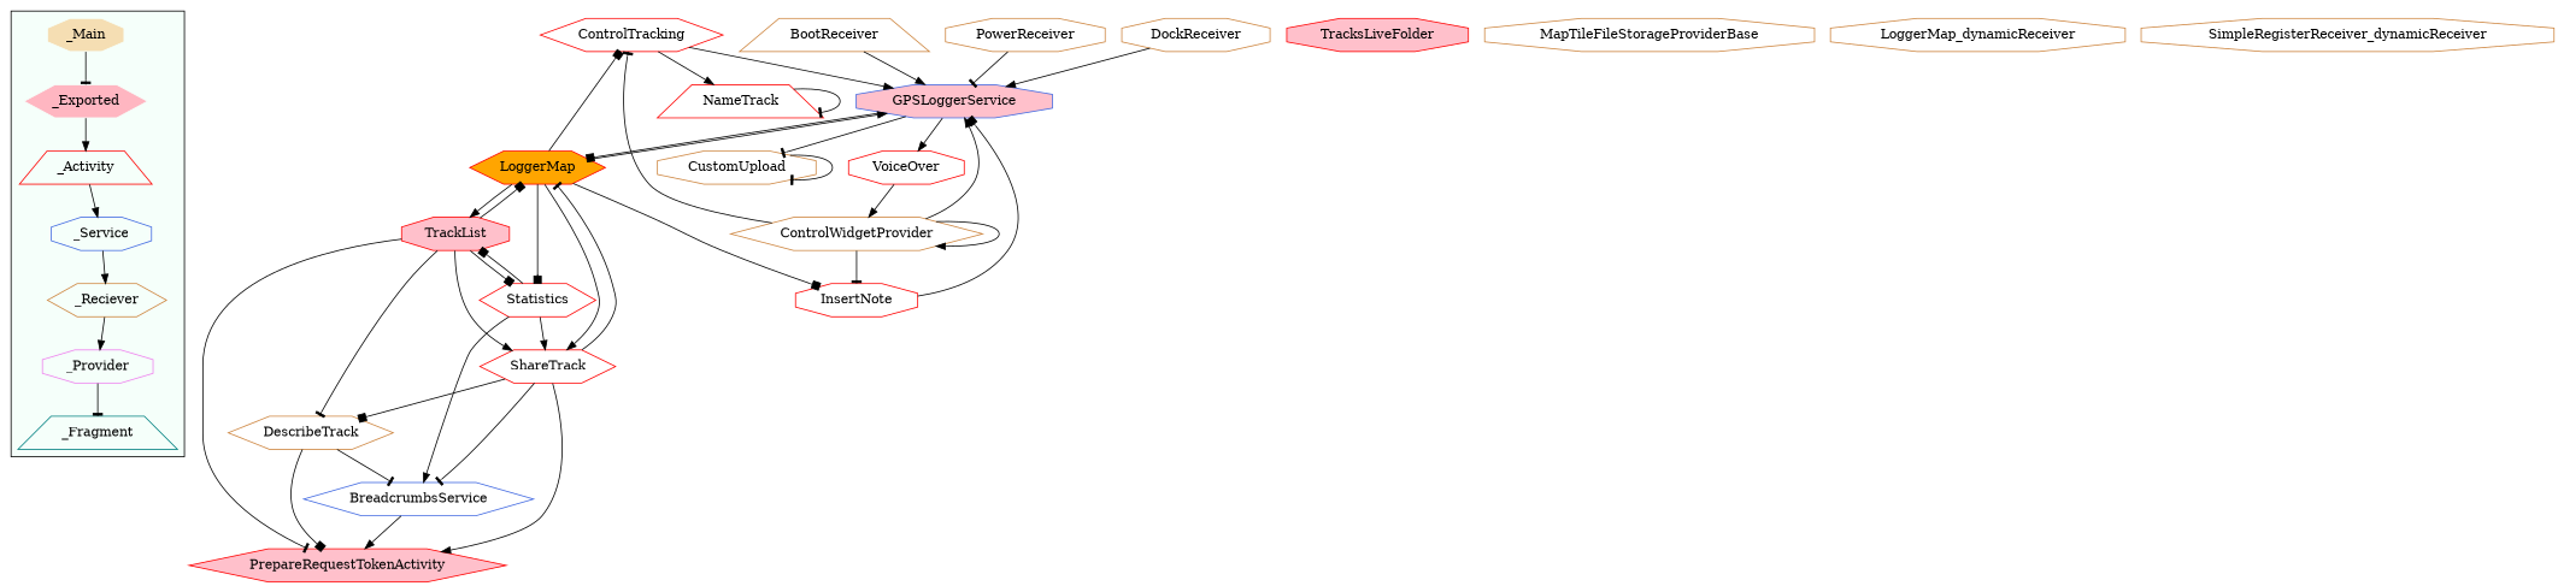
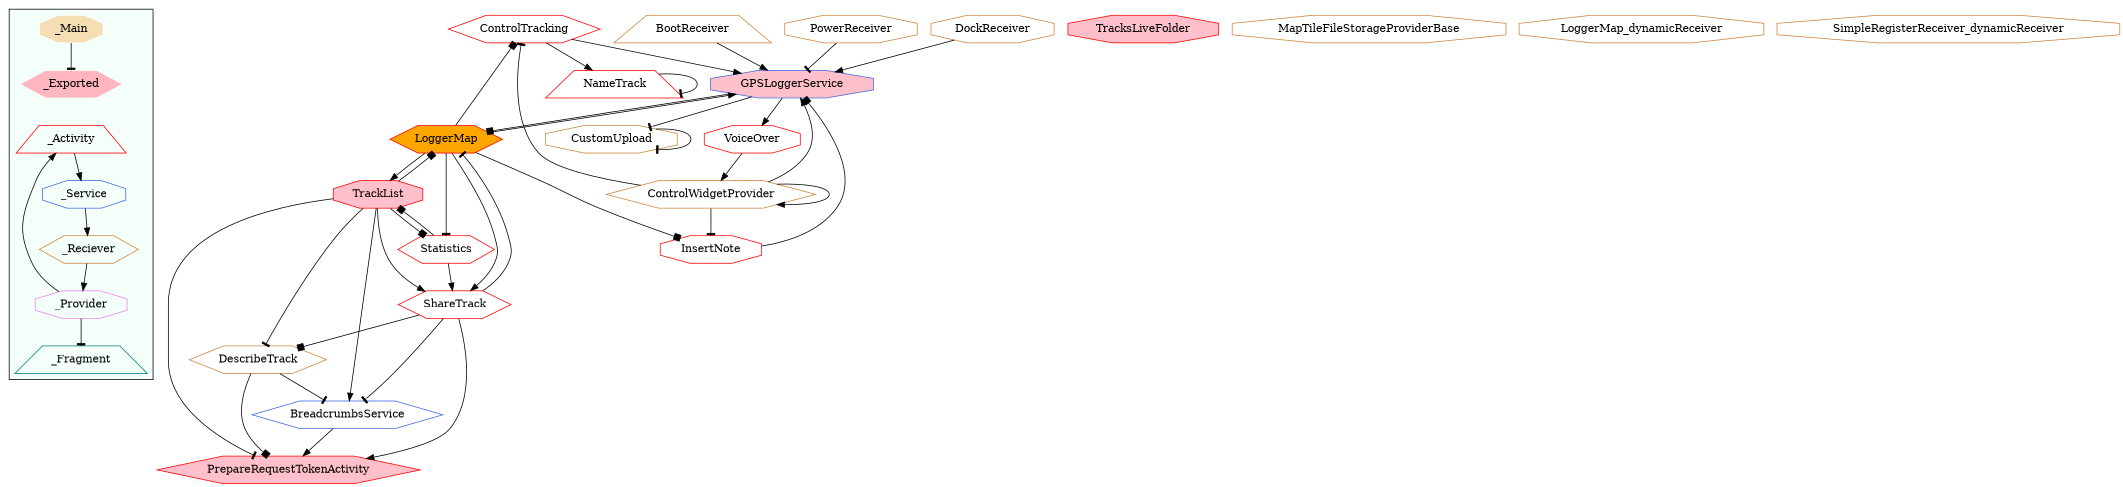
  digraph {
    node [color=red shape=octagon]
    edge [arrowhead=normal]
    _Activity [shape=trapezium]
    _Service [color=royalblue]
    _Reciever [color=peru shape=hexagon]
    _Provider [color=violet]
    _Fragment [color=teal shape=trapezium]
    _Main [color=mintcream fillcolor=wheat style=filled]
    _Exported [color=mintcream fillcolor=lightpink shape=hexagon style=filled]
    NameTrack [shape=trapezium]
    LoggerMap [fillcolor=orange shape=hexagon style=filled]
    InsertNote
    TrackList [fillcolor=pink style=filled]
    Statistics [shape=hexagon]
    ShareTrack [shape=hexagon]
    ControlTracking [shape=hexagon]
    GPSLoggerService [color=royalblue fillcolor=pink style=filled]
    PrepareRequestTokenActivity [fillcolor=pink shape=hexagon style=filled]
    DescribeTrack [color=peru shape=hexagon]
    BreadcrumbsService [color=royalblue shape=hexagon]
    VoiceOver
    CustomUpload [color=peru]
    TracksLiveFolder [fillcolor=pink style=filled]
    ControlWidgetProvider [color=peru shape=hexagon]
    MapTileFileStorageProviderBase [color=peru]
    PowerReceiver [color=peru]
    n25 [color=peru label=LoggerMap_dynamicReceiver]
    DockReceiver [color=peru]
    BootReceiver [color=peru shape=trapezium]
    SimpleRegisterReceiver_dynamicReceiver [color=peru]
    subgraph cluster_1 {
      bgcolor=mintcream
      _Activity
      _Service
      _Reciever
      _Provider
      _Fragment
      _Main
      _Exported
    }
    _Activity -> _Service
    _Service -> _Reciever
    _Reciever -> _Provider
    _Provider -> _Fragment [arrowhead=tee]
    _Main -> _Exported [arrowhead=tee]
-   _Exported -> _Activity
+   _Provider -> _Activity
    NameTrack -> NameTrack [arrowhead=tee]
    LoggerMap -> InsertNote [arrowhead=box]
    LoggerMap -> TrackList
-   LoggerMap -> Statistics [arrowhead=box]
+   LoggerMap -> Statistics [arrowhead=tee]
    LoggerMap -> ShareTrack
    LoggerMap -> ControlTracking [arrowhead=box]
    LoggerMap -> GPSLoggerService
    InsertNote -> GPSLoggerService [arrowhead=box]
    TrackList -> LoggerMap [arrowhead=box]
    TrackList -> Statistics [arrowhead=box]
    TrackList -> ShareTrack
    TrackList -> PrepareRequestTokenActivity [arrowhead=tee]
    TrackList -> DescribeTrack [arrowhead=tee]
-   Statistics -> BreadcrumbsService
+   TrackList -> BreadcrumbsService
    Statistics -> TrackList [arrowhead=box]
    Statistics -> ShareTrack
    ShareTrack -> LoggerMap [arrowhead=tee]
    ShareTrack -> PrepareRequestTokenActivity
    ShareTrack -> DescribeTrack [arrowhead=box]
    ShareTrack -> BreadcrumbsService [arrowhead=tee]
    ControlTracking -> NameTrack
    ControlTracking -> GPSLoggerService
    GPSLoggerService -> LoggerMap [arrowhead=box]
    GPSLoggerService -> VoiceOver
    GPSLoggerService -> CustomUpload [arrowhead=tee]
    DescribeTrack -> PrepareRequestTokenActivity [arrowhead=box]
    DescribeTrack -> BreadcrumbsService [arrowhead=tee]
    BreadcrumbsService -> PrepareRequestTokenActivity
    VoiceOver -> ControlWidgetProvider
    CustomUpload -> CustomUpload [arrowhead=tee]
    ControlWidgetProvider -> InsertNote [arrowhead=tee]
    ControlWidgetProvider -> ControlTracking [arrowhead=tee]
    ControlWidgetProvider -> GPSLoggerService
    ControlWidgetProvider -> ControlWidgetProvider
    PowerReceiver -> GPSLoggerService [arrowhead=tee]
    DockReceiver -> GPSLoggerService
    BootReceiver -> GPSLoggerService
  }
